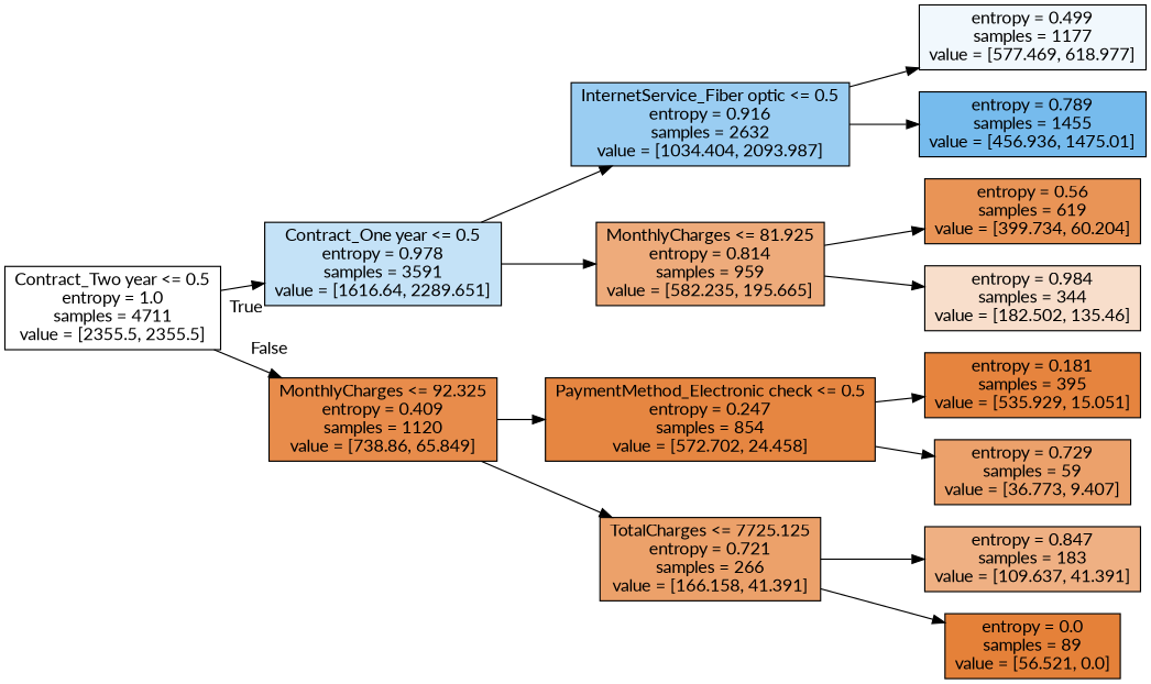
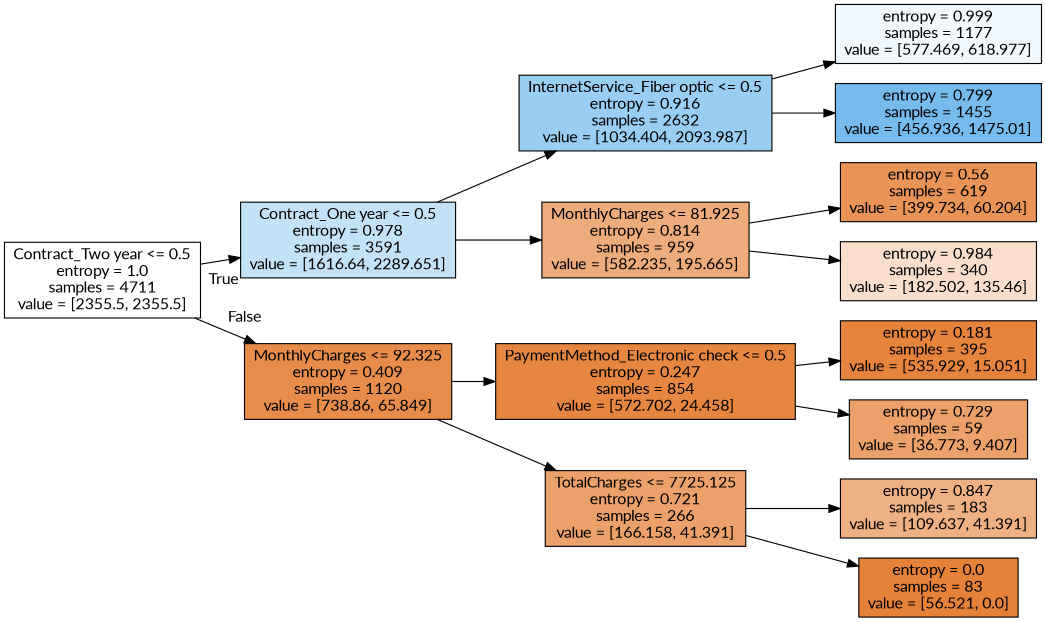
  digraph {
    fontname=Lato
    rankdir=LR
    node [color=black fontname=Lato shape=box style=filled]
    edge [fontname=Lato]
    n1 [fillcolor="#e5813900" label="Contract_Two year <= 0.5\nentropy = 1.0\nsamples = 4711\nvalue = [2355.5, 2355.5]"]
    n2 [fillcolor="#399de54b" label="Contract_One year <= 0.5\nentropy = 0.978\nsamples = 3591\nvalue = [1616.64, 2289.651]"]
    n3 [fillcolor="#e58139e8" label="MonthlyCharges <= 92.325\nentropy = 0.409\nsamples = 1120\nvalue = [738.86, 65.849]"]
    n4 [fillcolor="#399de581" label="InternetService_Fiber optic <= 0.5\nentropy = 0.916\nsamples = 2632\nvalue = [1034.404, 2093.987]"]
    n5 [fillcolor="#e58139a9" label="MonthlyCharges <= 81.925\nentropy = 0.814\nsamples = 959\nvalue = [582.235, 195.665]"]
    n6 [fillcolor="#e58139f4" label="PaymentMethod_Electronic check <= 0.5\nentropy = 0.247\nsamples = 854\nvalue = [572.702, 24.458]"]
    n7 [fillcolor="#e58139bf" label="TotalCharges <= 7725.125\nentropy = 0.721\nsamples = 266\nvalue = [166.158, 41.391]"]
-   n8 [fillcolor="#399de511" label="entropy = 0.499\nsamples = 1177\nvalue = [577.469, 618.977]"]
-   n9 [fillcolor="#399de5b0" label="entropy = 0.789\nsamples = 1455\nvalue = [456.936, 1475.01]"]
+   n8 [fillcolor="#399de511" label="entropy = 0.999\nsamples = 1177\nvalue = [577.469, 618.977]"]
+   n9 [fillcolor="#399de5b0" label="entropy = 0.799\nsamples = 1455\nvalue = [456.936, 1475.01]"]
    n10 [fillcolor="#e58139d9" label="entropy = 0.56\nsamples = 619\nvalue = [399.734, 60.204]"]
-   n11 [fillcolor="#e5813942" label="entropy = 0.984\nsamples = 344\nvalue = [182.502, 135.46]"]
+   n11 [fillcolor="#e5813942" label="entropy = 0.984\nsamples = 340\nvalue = [182.502, 135.46]"]
    n12 [fillcolor="#e58139f8" label="entropy = 0.181\nsamples = 395\nvalue = [535.929, 15.051]"]
    n13 [fillcolor="#e58139be" label="entropy = 0.729\nsamples = 59\nvalue = [36.773, 9.407]"]
    n14 [fillcolor="#e581399f" label="entropy = 0.847\nsamples = 183\nvalue = [109.637, 41.391]"]
-   n15 [fillcolor="#e58139ff" label="entropy = 0.0\nsamples = 89\nvalue = [56.521, 0.0]"]
+   n15 [fillcolor="#e58139ff" label="entropy = 0.0\nsamples = 83\nvalue = [56.521, 0.0]"]
    n1 -> n2 [headlabel=True labelangle=45 labeldistance=2.5]
    n1 -> n3 [headlabel=False labelangle=-45 labeldistance=2.5]
    n2 -> n4
    n2 -> n5
    n3 -> n6
    n3 -> n7
    n4 -> n8
    n4 -> n9
    n5 -> n10
    n5 -> n11
    n6 -> n12
    n6 -> n13
    n7 -> n14
    n7 -> n15
  }
